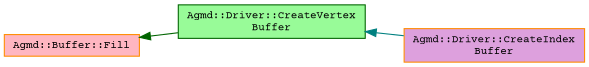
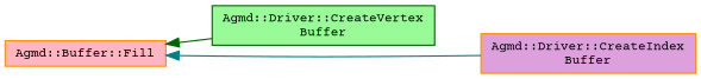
  digraph {
    fontname="Courier Prime"
    rankdir=LR
    node [color=darkorange fontname="Courier Prime" fontsize=10 shape=record style=filled]
    edge [dir=back fontname="Courier Prime" fontsize=10 labelfontname=Helvetica labelfontsize=10 style=solid]
    n1 [fillcolor=lightpink fontcolor=black height=0.2 label="Agmd::Buffer::Fill" width=0.4]
    n2 [color=darkgreen fillcolor=palegreen height=0.2 label="Agmd::Driver::CreateVertex\lBuffer" width=0.4]
    n3 [fillcolor=plum height=0.2 label="Agmd::Driver::CreateIndex\lBuffer" width=0.4]
    n1 -> n2 [color=darkgreen]
-   n2 -> n3 [color=teal]
+   n1 -> n3 [color=teal]
  }
